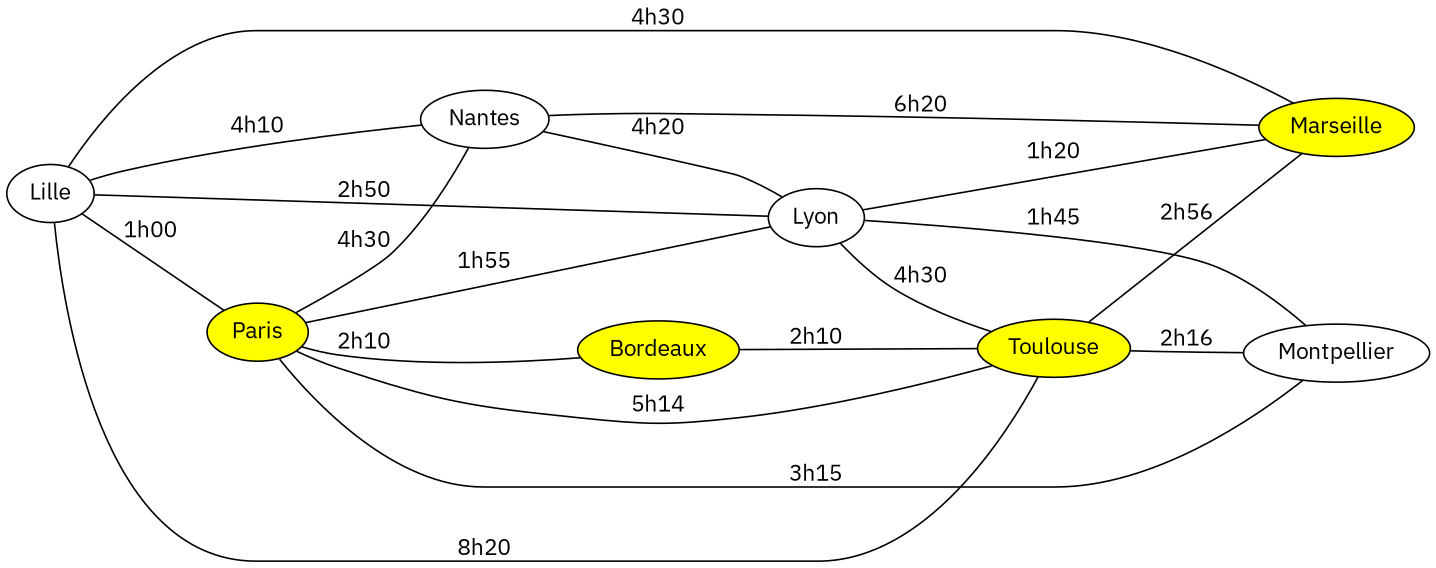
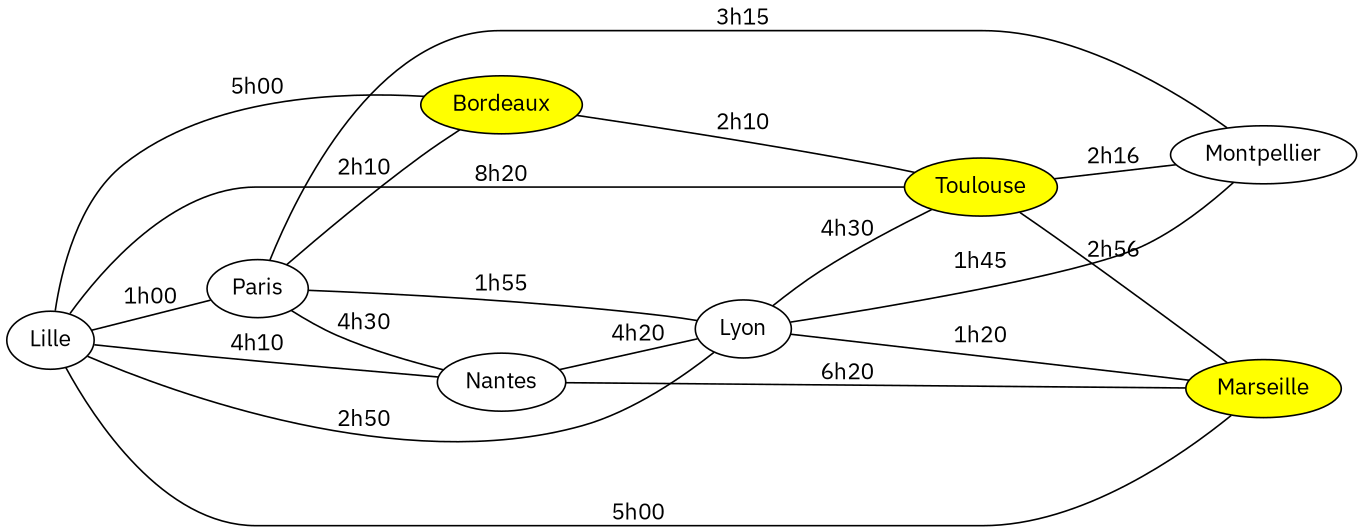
  graph {
    fontname="IBM Plex Sans"
    rankdir=LR
    node [color=black fillcolor=yellow fontcolor=black fontname="IBM Plex Sans" peripheries=1 style=filled]
    edge [fontname="IBM Plex Sans"]
-   Paris
+   Paris [fillcolor=white]
    Lille [fillcolor=white]
    Nantes [fillcolor=white]
    Lyon [fillcolor=white]
    Bordeaux
    Toulouse
    Marseille
    Montpellier [fillcolor=white]
    Paris -- Nantes [label="4h30"]
    Paris -- Lyon [label="1h55"]
    Paris -- Bordeaux [label="2h10"]
-   Paris -- Toulouse [label="5h14"]
    Paris -- Montpellier [label="3h15"]
    Lille -- Paris [label="1h00"]
    Lille -- Nantes [label="4h10"]
    Lille -- Lyon [label="2h50"]
+   Lille -- Bordeaux [label="5h00"]
    Lille -- Toulouse [label="8h20"]
-   Lille -- Marseille [label="4h30"]
+   Lille -- Marseille [label="5h00"]
    Nantes -- Lyon [label="4h20"]
    Nantes -- Marseille [label="6h20"]
    Lyon -- Toulouse [label="4h30"]
    Lyon -- Marseille [label="1h20"]
    Lyon -- Montpellier [label="1h45"]
    Bordeaux -- Toulouse [label="2h10"]
    Toulouse -- Marseille [label="2h56"]
    Toulouse -- Montpellier [label="2h16"]
  }
